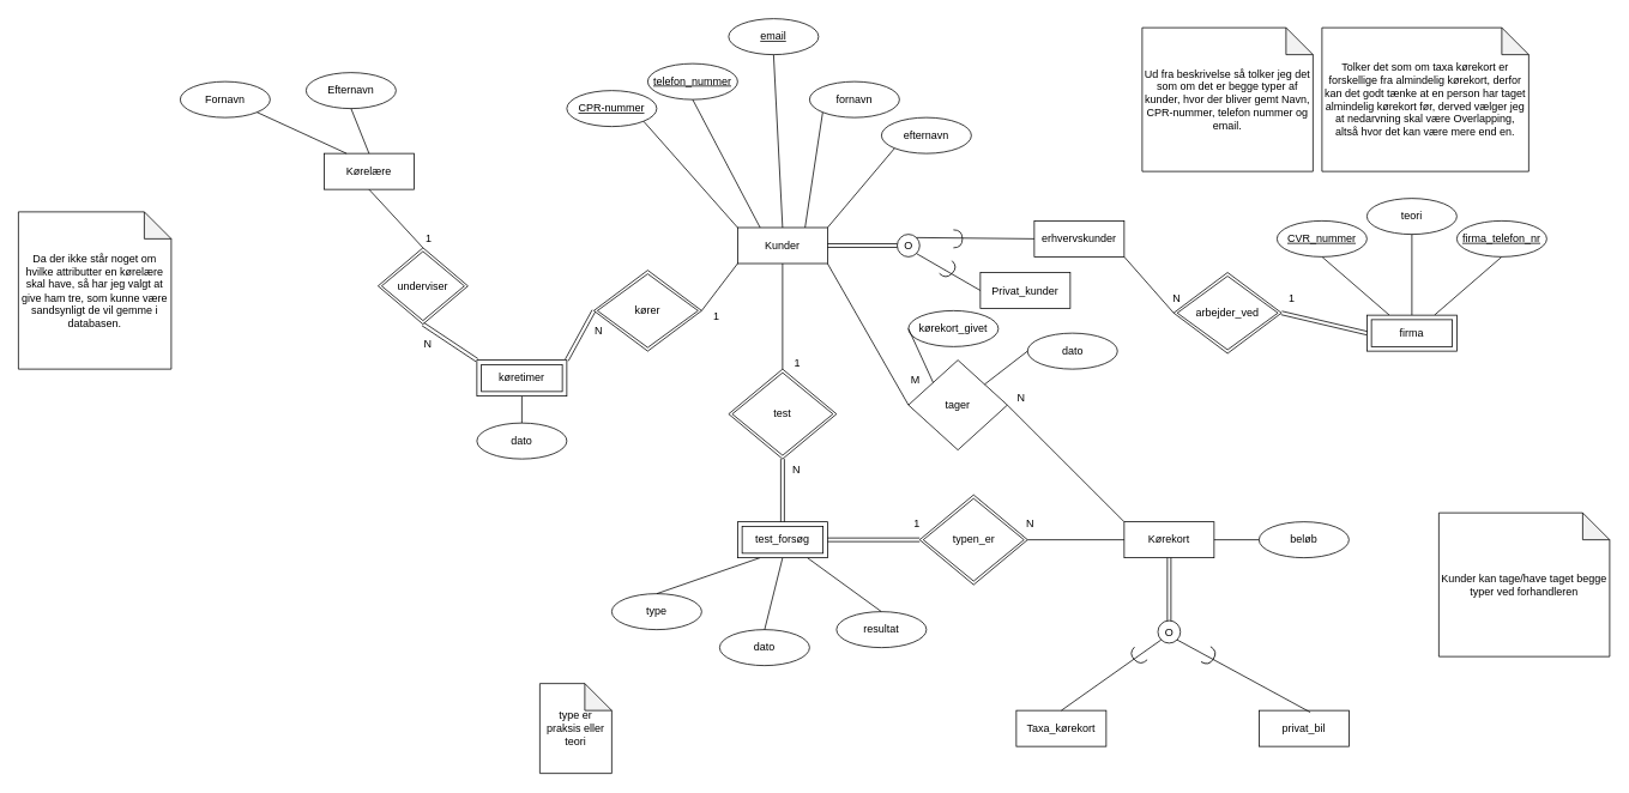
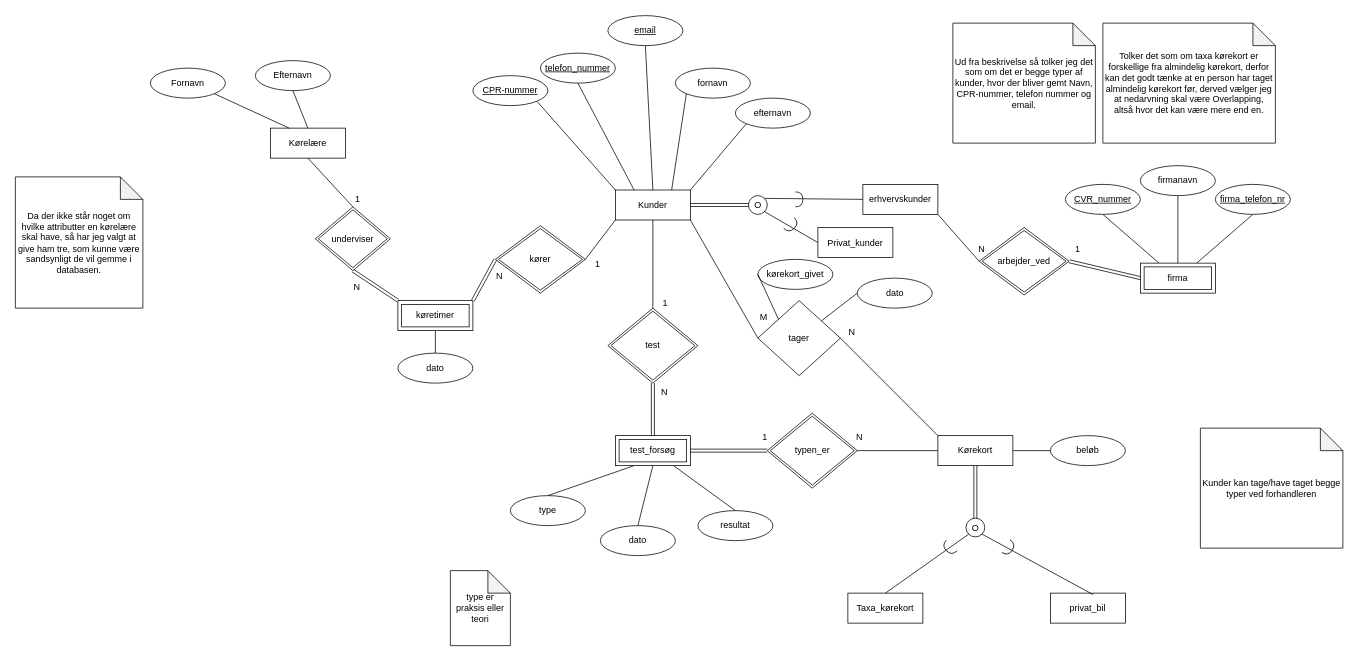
  <mxCell id="0" />
  <mxCell id="1" parent="0" />
  <mxCell id="2" value="Privat_kunder" style="whiteSpace=wrap;html=1;align=center;" vertex="1" parent="1"><mxGeometry x="1090" y="302.5" width="100" height="40" as="geometry" /></mxCell>
  <mxCell id="3" value="erhvervskunder" style="whiteSpace=wrap;html=1;align=center;" vertex="1" parent="1"><mxGeometry x="1150" y="245" width="100" height="40" as="geometry" /></mxCell>
  <mxCell id="4" value="Kunder" style="whiteSpace=wrap;html=1;align=center;" vertex="1" parent="1"><mxGeometry x="820" y="252.5" width="100" height="40" as="geometry" /></mxCell>
  <mxCell id="5" value="privat_bil" style="whiteSpace=wrap;html=1;align=center;" vertex="1" parent="1"><mxGeometry x="1400" y="790" width="100" height="40" as="geometry" /></mxCell>
  <mxCell id="6" value="Taxa_kørekort" style="whiteSpace=wrap;html=1;align=center;" vertex="1" parent="1"><mxGeometry x="1130" y="790" width="100" height="40" as="geometry" /></mxCell>
  <mxCell id="7" value="Kørelære" style="whiteSpace=wrap;html=1;align=center;" vertex="1" parent="1"><mxGeometry x="360" y="170" width="100" height="40" as="geometry" /></mxCell>
  <mxCell id="8" value="Ud fra beskrivelse så tolker jeg det som om det er begge typer af kunder, hvor der bliver gemt Navn, CPR-nummer, telefon nummer og email." style="shape=note;whiteSpace=wrap;html=1;backgroundOutline=1;darkOpacity=0.05;" vertex="1" parent="1"><mxGeometry x="1270" y="30" width="190" height="160" as="geometry" /></mxCell>
  <mxCell id="9" value="fornavn" style="ellipse;whiteSpace=wrap;html=1;align=center;" vertex="1" parent="1"><mxGeometry x="900" y="90" width="100" height="40" as="geometry" /></mxCell>
  <mxCell id="10" value="email" style="ellipse;whiteSpace=wrap;html=1;align=center;fontStyle=4;" vertex="1" parent="1"><mxGeometry x="810" y="20" width="100" height="40" as="geometry" /></mxCell>
  <mxCell id="11" value="telefon_nummer" style="ellipse;whiteSpace=wrap;html=1;align=center;fontStyle=4;" vertex="1" parent="1"><mxGeometry x="720" y="70" width="100" height="40" as="geometry" /></mxCell>
  <mxCell id="12" value="CPR-nummer" style="ellipse;whiteSpace=wrap;html=1;align=center;fontStyle=4;" vertex="1" parent="1"><mxGeometry x="630" y="100" width="100" height="40" as="geometry" /></mxCell>
  <mxCell id="13" value="efternavn" style="ellipse;whiteSpace=wrap;html=1;align=center;" vertex="1" parent="1"><mxGeometry x="980" y="130" width="100" height="40" as="geometry" /></mxCell>
  <mxCell id="14" value="" style="endArrow=none;html=1;entryX=0;entryY=1;entryDx=0;entryDy=0;exitX=1;exitY=0;exitDx=0;exitDy=0;" edge="1" parent="1" source="4" target="13"><mxGeometry width="50" height="50" relative="1" as="geometry"><mxPoint x="1050" y="260" as="sourcePoint" /><mxPoint x="1100" y="210" as="targetPoint" /></mxGeometry></mxCell>
  <mxCell id="15" value="" style="endArrow=none;html=1;entryX=0;entryY=1;entryDx=0;entryDy=0;exitX=0.75;exitY=0;exitDx=0;exitDy=0;" edge="1" parent="1" source="4" target="9"><mxGeometry width="50" height="50" relative="1" as="geometry"><mxPoint x="1050" y="260" as="sourcePoint" /><mxPoint x="1100" y="210" as="targetPoint" /></mxGeometry></mxCell>
  <mxCell id="16" value="" style="endArrow=none;html=1;exitX=0.5;exitY=1;exitDx=0;exitDy=0;entryX=0.5;entryY=0;entryDx=0;entryDy=0;" edge="1" parent="1" source="10" target="4"><mxGeometry width="50" height="50" relative="1" as="geometry"><mxPoint x="1050" y="260" as="sourcePoint" /><mxPoint x="1000" y="130" as="targetPoint" /></mxGeometry></mxCell>
  <mxCell id="17" value="" style="endArrow=none;html=1;exitX=0.5;exitY=1;exitDx=0;exitDy=0;entryX=0.25;entryY=0;entryDx=0;entryDy=0;" edge="1" parent="1" source="11" target="4"><mxGeometry width="50" height="50" relative="1" as="geometry"><mxPoint x="1050" y="260" as="sourcePoint" /><mxPoint x="1100" y="210" as="targetPoint" /></mxGeometry></mxCell>
  <mxCell id="18" value="" style="endArrow=none;html=1;exitX=1;exitY=1;exitDx=0;exitDy=0;entryX=0;entryY=0;entryDx=0;entryDy=0;" edge="1" parent="1" source="12" target="4"><mxGeometry width="50" height="50" relative="1" as="geometry"><mxPoint x="1050" y="260" as="sourcePoint" /><mxPoint x="1100" y="210" as="targetPoint" /></mxGeometry></mxCell>
  <mxCell id="19" value="Tolker det som om taxa kørekort er forskellige fra almindelig kørekort, derfor kan det godt tænke at en person har taget almindelig kørekort før, derved vælger jeg at nedarvning skal være Overlapping, altså hvor det kan være mere end en." style="shape=note;whiteSpace=wrap;html=1;backgroundOutline=1;darkOpacity=0.05;" vertex="1" parent="1"><mxGeometry x="1470" y="30" width="230" height="160" as="geometry" /></mxCell>
  <mxCell id="20" value="O" style="ellipse;whiteSpace=wrap;html=1;aspect=fixed;" vertex="1" parent="1"><mxGeometry x="997.5" y="260" width="25" height="25" as="geometry" /></mxCell>
  <mxCell id="21" value="" style="shape=link;html=1;rounded=0;entryX=0;entryY=0.5;entryDx=0;entryDy=0;exitX=1;exitY=0.5;exitDx=0;exitDy=0;" edge="1" parent="1" source="4" target="20"><mxGeometry relative="1" as="geometry"><mxPoint x="830" y="210" as="sourcePoint" /><mxPoint x="990" y="210" as="targetPoint" /></mxGeometry></mxCell>
  <mxCell id="22" value="" style="endArrow=none;html=1;exitX=0;exitY=0.5;exitDx=0;exitDy=0;entryX=1;entryY=1;entryDx=0;entryDy=0;" edge="1" parent="1" source="2" target="20"><mxGeometry width="50" height="50" relative="1" as="geometry"><mxPoint x="890" y="240" as="sourcePoint" /><mxPoint x="940" y="190" as="targetPoint" /></mxGeometry></mxCell>
  <mxCell id="23" value="" style="endArrow=none;html=1;exitX=0;exitY=0.5;exitDx=0;exitDy=0;entryX=1;entryY=0;entryDx=0;entryDy=0;" edge="1" parent="1" source="3" target="20"><mxGeometry width="50" height="50" relative="1" as="geometry"><mxPoint x="925" y="355" as="sourcePoint" /><mxPoint x="1011.161" y="291.339" as="targetPoint" /></mxGeometry></mxCell>
  <mxCell id="24" value="" style="shape=requiredInterface;html=1;verticalLabelPosition=bottom;rotation=45;" vertex="1" parent="1"><mxGeometry x="1050" y="290" width="10" height="20" as="geometry" /></mxCell>
  <mxCell id="25" value="" style="shape=requiredInterface;html=1;verticalLabelPosition=bottom;rotation=0;" vertex="1" parent="1"><mxGeometry x="1060" y="255" width="10" height="20" as="geometry" /></mxCell>
- <mxCell id="26" value="teori" style="ellipse;whiteSpace=wrap;html=1;align=center;" vertex="1" parent="1"><mxGeometry x="1520" y="220" width="100" height="40" as="geometry" /></mxCell>
+ <mxCell id="26" value="firmanavn" style="ellipse;whiteSpace=wrap;html=1;align=center;" vertex="1" parent="1"><mxGeometry x="1520" y="220" width="100" height="40" as="geometry" /></mxCell>
  <mxCell id="27" value="" style="endArrow=none;html=1;exitX=0.5;exitY=1;exitDx=0;exitDy=0;entryX=0.75;entryY=0;entryDx=0;entryDy=0;" edge="1" parent="1" source="30" target="38"><mxGeometry width="50" height="50" relative="1" as="geometry"><mxPoint x="1240" y="240" as="sourcePoint" /><mxPoint x="1595" y="345" as="targetPoint" /></mxGeometry></mxCell>
  <mxCell id="28" value="" style="endArrow=none;html=1;exitX=0.5;exitY=0;exitDx=0;exitDy=0;entryX=0.5;entryY=1;entryDx=0;entryDy=0;" edge="1" parent="1" source="38" target="26"><mxGeometry width="50" height="50" relative="1" as="geometry"><mxPoint x="1570" y="345" as="sourcePoint" /><mxPoint x="1274.842" y="239.893" as="targetPoint" /></mxGeometry></mxCell>
  <mxCell id="29" value="" style="endArrow=none;html=1;exitX=0.25;exitY=0;exitDx=0;exitDy=0;entryX=0.5;entryY=1;entryDx=0;entryDy=0;" edge="1" parent="1" source="38" target="31"><mxGeometry width="50" height="50" relative="1" as="geometry"><mxPoint x="1545" y="345" as="sourcePoint" /><mxPoint x="1324.645" y="319.142" as="targetPoint" /></mxGeometry></mxCell>
  <mxCell id="30" value="firma_telefon_nr" style="ellipse;whiteSpace=wrap;html=1;align=center;fontStyle=4;" vertex="1" parent="1"><mxGeometry x="1620" y="245" width="100" height="40" as="geometry" /></mxCell>
  <mxCell id="31" value="CVR_nummer" style="ellipse;whiteSpace=wrap;html=1;align=center;fontStyle=4;" vertex="1" parent="1"><mxGeometry x="1420" y="245" width="100" height="40" as="geometry" /></mxCell>
  <mxCell id="32" value="O" style="ellipse;whiteSpace=wrap;html=1;aspect=fixed;" vertex="1" parent="1"><mxGeometry x="1287.5" y="690" width="25" height="25" as="geometry" /></mxCell>
  <mxCell id="33" value="" style="shape=requiredInterface;html=1;verticalLabelPosition=bottom;rotation=135;" vertex="1" parent="1"><mxGeometry x="1260" y="720" width="10" height="20" as="geometry" /></mxCell>
  <mxCell id="34" value="" style="shape=requiredInterface;html=1;verticalLabelPosition=bottom;rotation=32;" vertex="1" parent="1"><mxGeometry x="1340" y="720" width="10" height="20" as="geometry" /></mxCell>
  <mxCell id="35" value="" style="endArrow=none;html=1;exitX=0;exitY=1;exitDx=0;exitDy=0;entryX=0.5;entryY=0;entryDx=0;entryDy=0;" edge="1" parent="1" source="32" target="6"><mxGeometry width="50" height="50" relative="1" as="geometry"><mxPoint x="1160" y="485" as="sourcePoint" /><mxPoint x="1038.839" y="421.339" as="targetPoint" /></mxGeometry></mxCell>
  <mxCell id="36" value="" style="endArrow=none;html=1;exitX=0.57;exitY=0.05;exitDx=0;exitDy=0;exitPerimeter=0;entryX=1;entryY=1;entryDx=0;entryDy=0;" edge="1" parent="1" source="5" target="32"><mxGeometry width="50" height="50" relative="1" as="geometry"><mxPoint x="935" y="485" as="sourcePoint" /><mxPoint x="1350" y="670" as="targetPoint" /></mxGeometry></mxCell>
  <mxCell id="37" value="Kørekort" style="whiteSpace=wrap;html=1;align=center;" vertex="1" parent="1"><mxGeometry x="1250" y="580" width="100" height="40" as="geometry" /></mxCell>
  <mxCell id="38" value="firma" style="shape=ext;margin=3;double=1;whiteSpace=wrap;html=1;align=center;" vertex="1" parent="1"><mxGeometry x="1520" y="350" width="100" height="40" as="geometry" /></mxCell>
  <mxCell id="39" value="" style="shape=link;html=1;rounded=0;entryX=0.5;entryY=1;entryDx=0;entryDy=0;exitX=0.5;exitY=0;exitDx=0;exitDy=0;" edge="1" parent="1" source="32" target="37"><mxGeometry relative="1" as="geometry"><mxPoint x="1020" y="220" as="sourcePoint" /><mxPoint x="1020" y="270" as="targetPoint" /></mxGeometry></mxCell>
  <mxCell id="40" value="Kunder kan tage/have taget begge typer ved forhandleren" style="shape=note;whiteSpace=wrap;html=1;backgroundOutline=1;darkOpacity=0.05;" vertex="1" parent="1"><mxGeometry x="1600" y="570" width="190" height="160" as="geometry" /></mxCell>
  <mxCell id="41" value="kørekort_givet" style="ellipse;whiteSpace=wrap;html=1;align=center;" vertex="1" parent="1"><mxGeometry x="1010" y="345" width="100" height="40" as="geometry" /></mxCell>
  <mxCell id="42" value="dato" style="ellipse;whiteSpace=wrap;html=1;align=center;" vertex="1" parent="1"><mxGeometry x="1142.5" y="370" width="100" height="40" as="geometry" /></mxCell>
  <mxCell id="43" value="type" style="ellipse;whiteSpace=wrap;html=1;align=center;" vertex="1" parent="1"><mxGeometry x="680" y="660" width="100" height="40" as="geometry" /></mxCell>
  <mxCell id="44" value="dato" style="ellipse;whiteSpace=wrap;html=1;align=center;" vertex="1" parent="1"><mxGeometry x="800" y="700" width="100" height="40" as="geometry" /></mxCell>
  <mxCell id="45" value="resultat" style="ellipse;whiteSpace=wrap;html=1;align=center;" vertex="1" parent="1"><mxGeometry x="930" y="680" width="100" height="40" as="geometry" /></mxCell>
  <mxCell id="46" value="dato" style="ellipse;whiteSpace=wrap;html=1;align=center;" vertex="1" parent="1"><mxGeometry x="530" y="470" width="100" height="40" as="geometry" /></mxCell>
  <mxCell id="47" value="Fornavn" style="ellipse;whiteSpace=wrap;html=1;align=center;" vertex="1" parent="1"><mxGeometry x="200" y="90" width="100" height="40" as="geometry" /></mxCell>
  <mxCell id="48" value="Efternavn" style="ellipse;whiteSpace=wrap;html=1;align=center;" vertex="1" parent="1"><mxGeometry x="340" y="80" width="100" height="40" as="geometry" /></mxCell>
  <mxCell id="49" value="Da der ikke står noget om hvilke attributter en kørelære skal have, så har jeg valgt at give ham tre, som kunne være sandsynligt de vil gemme i databasen." style="shape=note;whiteSpace=wrap;html=1;backgroundOutline=1;darkOpacity=0.05;" vertex="1" parent="1"><mxGeometry x="20" y="235" width="170" height="175" as="geometry" /></mxCell>
  <mxCell id="50" value="" style="endArrow=none;html=1;exitX=0.5;exitY=1;exitDx=0;exitDy=0;entryX=0.5;entryY=0;entryDx=0;entryDy=0;" edge="1" parent="1" source="48" target="7"><mxGeometry width="50" height="50" relative="1" as="geometry"><mxPoint x="490" y="120" as="sourcePoint" /><mxPoint x="540" y="70" as="targetPoint" /></mxGeometry></mxCell>
  <mxCell id="51" value="" style="endArrow=none;html=1;exitX=1;exitY=1;exitDx=0;exitDy=0;entryX=0.25;entryY=0;entryDx=0;entryDy=0;" edge="1" parent="1" source="47" target="7"><mxGeometry width="50" height="50" relative="1" as="geometry"><mxPoint x="490" y="120" as="sourcePoint" /><mxPoint x="540" y="70" as="targetPoint" /></mxGeometry></mxCell>
  <mxCell id="52" value="" style="endArrow=none;html=1;exitX=0.5;exitY=0;exitDx=0;exitDy=0;entryX=0.5;entryY=1;entryDx=0;entryDy=0;" edge="1" parent="1" source="46" target="80"><mxGeometry width="50" height="50" relative="1" as="geometry"><mxPoint x="445" y="180" as="sourcePoint" /><mxPoint x="575" y="430" as="targetPoint" /></mxGeometry></mxCell>
  <mxCell id="53" value="" style="endArrow=none;html=1;exitX=0.5;exitY=0;exitDx=0;exitDy=0;entryX=0.25;entryY=1;entryDx=0;entryDy=0;" edge="1" parent="1" source="43" target="69"><mxGeometry width="50" height="50" relative="1" as="geometry"><mxPoint x="480" y="540" as="sourcePoint" /><mxPoint x="840" y="620" as="targetPoint" /></mxGeometry></mxCell>
  <mxCell id="54" value="" style="endArrow=none;html=1;exitX=0.5;exitY=0;exitDx=0;exitDy=0;entryX=0.5;entryY=1;entryDx=0;entryDy=0;" edge="1" parent="1" source="44" target="69"><mxGeometry width="50" height="50" relative="1" as="geometry"><mxPoint x="740" y="670" as="sourcePoint" /><mxPoint x="890" y="620" as="targetPoint" /></mxGeometry></mxCell>
  <mxCell id="55" value="" style="endArrow=none;html=1;exitX=0.5;exitY=0;exitDx=0;exitDy=0;" edge="1" parent="1" source="45" target="69"><mxGeometry width="50" height="50" relative="1" as="geometry"><mxPoint x="860" y="710" as="sourcePoint" /><mxPoint x="915" y="620" as="targetPoint" /></mxGeometry></mxCell>
  <mxCell id="56" value="arbejder_ved" style="shape=rhombus;double=1;perimeter=rhombusPerimeter;whiteSpace=wrap;html=1;align=center;" vertex="1" parent="1"><mxGeometry x="1305" y="302.5" width="120" height="90" as="geometry" /></mxCell>
  <mxCell id="57" value="" style="endArrow=none;html=1;rounded=0;exitX=1;exitY=1;exitDx=0;exitDy=0;entryX=0;entryY=0.5;entryDx=0;entryDy=0;" edge="1" parent="1" source="3" target="56"><mxGeometry relative="1" as="geometry"><mxPoint x="1220" y="350" as="sourcePoint" /><mxPoint x="1380" y="350" as="targetPoint" /></mxGeometry></mxCell>
  <mxCell id="58" value="N" style="resizable=0;html=1;align=right;verticalAlign=bottom;" connectable="0" vertex="1" parent="57"><mxGeometry x="1" relative="1" as="geometry"><mxPoint x="8" y="-7" as="offset" /></mxGeometry></mxCell>
  <mxCell id="59" value="" style="shape=link;html=1;rounded=0;exitX=0;exitY=0.5;exitDx=0;exitDy=0;entryX=1;entryY=0.5;entryDx=0;entryDy=0;" edge="1" parent="1" source="38" target="56"><mxGeometry relative="1" as="geometry"><mxPoint x="1220" y="350" as="sourcePoint" /><mxPoint x="1380" y="350" as="targetPoint" /></mxGeometry></mxCell>
  <mxCell id="60" value="1" style="resizable=0;html=1;align=right;verticalAlign=bottom;" connectable="0" vertex="1" parent="59"><mxGeometry x="1" relative="1" as="geometry"><mxPoint x="15" y="-7" as="offset" /></mxGeometry></mxCell>
  <mxCell id="61" value="tager" style="shape=rhombus;perimeter=rhombusPerimeter;whiteSpace=wrap;html=1;align=center;" vertex="1" parent="1"><mxGeometry x="1010" y="400" width="110" height="100" as="geometry" /></mxCell>
  <mxCell id="62" value="" style="endArrow=none;html=1;rounded=0;exitX=1;exitY=1;exitDx=0;exitDy=0;entryX=0;entryY=0.5;entryDx=0;entryDy=0;" edge="1" parent="1" source="4" target="61"><mxGeometry relative="1" as="geometry"><mxPoint x="1010" y="350" as="sourcePoint" /><mxPoint x="1170" y="350" as="targetPoint" /></mxGeometry></mxCell>
  <mxCell id="63" value="M" style="resizable=0;html=1;align=right;verticalAlign=bottom;" connectable="0" vertex="1" parent="62"><mxGeometry x="1" relative="1" as="geometry"><mxPoint x="13" y="-20" as="offset" /></mxGeometry></mxCell>
  <mxCell id="64" value="" style="endArrow=none;html=1;rounded=0;exitX=0;exitY=0;exitDx=0;exitDy=0;entryX=1;entryY=0.5;entryDx=0;entryDy=0;" edge="1" parent="1" source="37" target="61"><mxGeometry relative="1" as="geometry"><mxPoint x="1010" y="350" as="sourcePoint" /><mxPoint x="1170" y="350" as="targetPoint" /></mxGeometry></mxCell>
  <mxCell id="65" value="N" style="resizable=0;html=1;align=right;verticalAlign=bottom;" connectable="0" vertex="1" parent="64"><mxGeometry x="1" relative="1" as="geometry"><mxPoint x="20" as="offset" /></mxGeometry></mxCell>
  <mxCell id="66" value="" style="endArrow=none;html=1;entryX=0;entryY=0.5;entryDx=0;entryDy=0;" edge="1" parent="1" source="61" target="42"><mxGeometry width="50" height="50" relative="1" as="geometry"><mxPoint x="1350" y="620" as="sourcePoint" /><mxPoint x="1300" y="430" as="targetPoint" /></mxGeometry></mxCell>
  <mxCell id="67" value="" style="endArrow=none;html=1;exitX=0;exitY=0;exitDx=0;exitDy=0;entryX=0;entryY=0.5;entryDx=0;entryDy=0;" edge="1" parent="1" source="61" target="41"><mxGeometry width="50" height="50" relative="1" as="geometry"><mxPoint x="1250" y="480" as="sourcePoint" /><mxPoint x="1300" y="430" as="targetPoint" /></mxGeometry></mxCell>
  <mxCell id="68" value="type er praksis eller teori" style="shape=note;whiteSpace=wrap;html=1;backgroundOutline=1;darkOpacity=0.05;" vertex="1" parent="1"><mxGeometry x="600" y="760" width="80" height="100" as="geometry" /></mxCell>
  <mxCell id="69" value="test_forsøg" style="shape=ext;margin=3;double=1;whiteSpace=wrap;html=1;align=center;" vertex="1" parent="1"><mxGeometry x="820" y="580" width="100" height="40" as="geometry" /></mxCell>
  <mxCell id="70" value="test" style="shape=rhombus;double=1;perimeter=rhombusPerimeter;whiteSpace=wrap;html=1;align=center;" vertex="1" parent="1"><mxGeometry x="810" y="410" width="120" height="100" as="geometry" /></mxCell>
  <mxCell id="71" value="" style="endArrow=none;html=1;rounded=0;exitX=0.5;exitY=1;exitDx=0;exitDy=0;entryX=0.5;entryY=0;entryDx=0;entryDy=0;" edge="1" parent="1" source="4" target="70"><mxGeometry relative="1" as="geometry"><mxPoint x="730" y="470" as="sourcePoint" /><mxPoint x="890" y="470" as="targetPoint" /></mxGeometry></mxCell>
  <mxCell id="72" value="1" style="resizable=0;html=1;align=right;verticalAlign=bottom;" connectable="0" vertex="1" parent="71"><mxGeometry x="1" relative="1" as="geometry"><mxPoint x="20" as="offset" /></mxGeometry></mxCell>
  <mxCell id="73" value="" style="shape=link;html=1;rounded=0;entryX=0.5;entryY=1;entryDx=0;entryDy=0;exitX=0.5;exitY=0;exitDx=0;exitDy=0;" edge="1" parent="1" source="69" target="70"><mxGeometry relative="1" as="geometry"><mxPoint x="730" y="470" as="sourcePoint" /><mxPoint x="890" y="470" as="targetPoint" /></mxGeometry></mxCell>
  <mxCell id="74" value="N" style="resizable=0;html=1;align=right;verticalAlign=bottom;" connectable="0" vertex="1" parent="73"><mxGeometry x="1" relative="1" as="geometry"><mxPoint x="20" y="20" as="offset" /></mxGeometry></mxCell>
  <mxCell id="75" value="typen_er" style="shape=rhombus;double=1;perimeter=rhombusPerimeter;whiteSpace=wrap;html=1;align=center;" vertex="1" parent="1"><mxGeometry x="1022.5" y="550" width="120" height="100" as="geometry" /></mxCell>
  <mxCell id="76" value="" style="shape=link;html=1;rounded=0;entryX=0;entryY=0.5;entryDx=0;entryDy=0;exitX=1;exitY=0.5;exitDx=0;exitDy=0;" edge="1" parent="1" source="69" target="75"><mxGeometry relative="1" as="geometry"><mxPoint x="880" y="590" as="sourcePoint" /><mxPoint x="880" y="520" as="targetPoint" /></mxGeometry></mxCell>
  <mxCell id="77" value="1" style="resizable=0;html=1;align=right;verticalAlign=bottom;" connectable="0" vertex="1" parent="76"><mxGeometry x="1" relative="1" as="geometry"><mxPoint y="-10" as="offset" /></mxGeometry></mxCell>
  <mxCell id="78" value="" style="endArrow=none;html=1;rounded=0;exitX=0;exitY=0.5;exitDx=0;exitDy=0;entryX=1;entryY=0.5;entryDx=0;entryDy=0;" edge="1" parent="1" source="37" target="75"><mxGeometry relative="1" as="geometry"><mxPoint x="910" y="470" as="sourcePoint" /><mxPoint x="1070" y="470" as="targetPoint" /></mxGeometry></mxCell>
  <mxCell id="79" value="N" style="resizable=0;html=1;align=right;verticalAlign=bottom;" connectable="0" vertex="1" parent="78"><mxGeometry x="1" relative="1" as="geometry"><mxPoint x="8" y="-10" as="offset" /></mxGeometry></mxCell>
  <mxCell id="80" value="køretimer" style="shape=ext;margin=3;double=1;whiteSpace=wrap;html=1;align=center;" vertex="1" parent="1"><mxGeometry x="530" y="400" width="100" height="40" as="geometry" /></mxCell>
  <mxCell id="81" value="kører" style="shape=rhombus;double=1;perimeter=rhombusPerimeter;whiteSpace=wrap;html=1;align=center;" vertex="1" parent="1"><mxGeometry x="660" y="300" width="120" height="90" as="geometry" /></mxCell>
  <mxCell id="82" value="underviser" style="shape=rhombus;double=1;perimeter=rhombusPerimeter;whiteSpace=wrap;html=1;align=center;" vertex="1" parent="1"><mxGeometry x="420" y="275" width="100" height="85" as="geometry" /></mxCell>
  <mxCell id="83" value="" style="endArrow=none;html=1;rounded=0;exitX=0.5;exitY=1;exitDx=0;exitDy=0;entryX=0.5;entryY=0;entryDx=0;entryDy=0;" edge="1" parent="1" source="7" target="82"><mxGeometry relative="1" as="geometry"><mxPoint x="570" y="470" as="sourcePoint" /><mxPoint x="730" y="470" as="targetPoint" /></mxGeometry></mxCell>
  <mxCell id="84" value="1" style="resizable=0;html=1;align=right;verticalAlign=bottom;" connectable="0" vertex="1" parent="83"><mxGeometry x="1" relative="1" as="geometry"><mxPoint x="10" y="-2" as="offset" /></mxGeometry></mxCell>
  <mxCell id="85" value="" style="shape=link;html=1;rounded=0;entryX=0.5;entryY=1;entryDx=0;entryDy=0;exitX=0;exitY=0;exitDx=0;exitDy=0;" edge="1" parent="1" source="80" target="82"><mxGeometry relative="1" as="geometry"><mxPoint x="570" y="470" as="sourcePoint" /><mxPoint x="730" y="470" as="targetPoint" /></mxGeometry></mxCell>
  <mxCell id="86" value="N" style="resizable=0;html=1;align=right;verticalAlign=bottom;" connectable="0" vertex="1" parent="85"><mxGeometry x="1" relative="1" as="geometry"><mxPoint x="10" y="30" as="offset" /></mxGeometry></mxCell>
  <mxCell id="87" value="" style="shape=link;html=1;rounded=0;entryX=0;entryY=0.5;entryDx=0;entryDy=0;exitX=1;exitY=0;exitDx=0;exitDy=0;" edge="1" parent="1" source="80" target="81"><mxGeometry relative="1" as="geometry"><mxPoint x="540" y="410" as="sourcePoint" /><mxPoint x="480" y="370" as="targetPoint" /></mxGeometry></mxCell>
  <mxCell id="88" value="N" style="resizable=0;html=1;align=right;verticalAlign=bottom;" connectable="0" vertex="1" parent="87"><mxGeometry x="1" relative="1" as="geometry"><mxPoint x="10" y="30" as="offset" /></mxGeometry></mxCell>
  <mxCell id="89" value="" style="endArrow=none;html=1;rounded=0;exitX=0;exitY=1;exitDx=0;exitDy=0;entryX=1;entryY=0.5;entryDx=0;entryDy=0;" edge="1" parent="1" source="4" target="81"><mxGeometry relative="1" as="geometry"><mxPoint x="570" y="470" as="sourcePoint" /><mxPoint x="730" y="470" as="targetPoint" /></mxGeometry></mxCell>
  <mxCell id="90" value="1" style="resizable=0;html=1;align=right;verticalAlign=bottom;" connectable="0" vertex="1" parent="89"><mxGeometry x="1" relative="1" as="geometry"><mxPoint x="20" y="15" as="offset" /></mxGeometry></mxCell>
  <mxCell id="91" value="beløb" style="ellipse;whiteSpace=wrap;html=1;align=center;" vertex="1" parent="1"><mxGeometry x="1400" y="580" width="100" height="40" as="geometry" /></mxCell>
  <mxCell id="92" value="" style="endArrow=none;html=1;entryX=0;entryY=0.5;entryDx=0;entryDy=0;exitX=1;exitY=0.5;exitDx=0;exitDy=0;" edge="1" parent="1" source="37" target="91"><mxGeometry width="50" height="50" relative="1" as="geometry"><mxPoint x="1360" y="610" as="sourcePoint" /><mxPoint x="1420" y="590" as="targetPoint" /></mxGeometry></mxCell>
